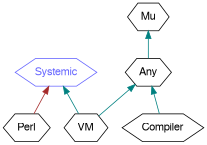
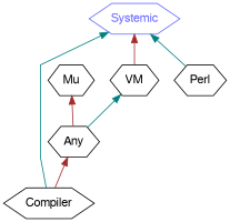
  digraph {
    rankdir=BT
    splines=polyline
    node [color="#000000" fontcolor="#000000" fontname=FreeSans shape=hexagon]
    edge [color=teal]
    Systemic [color="#6666FF" fontcolor="#6666FF"]
    Any
    Mu
    VM
    Compiler
    Perl
-   Any -> Mu
-   VM -> Systemic
-   VM -> Any
-   Compiler -> Any
-   Perl -> Systemic [color=brown]
+   Any -> Mu [color=brown]
+   VM -> Systemic [color=brown]
+   Any -> VM
+   Compiler -> Systemic
+   Compiler -> Any [color=brown]
+   Perl -> Systemic
  }
